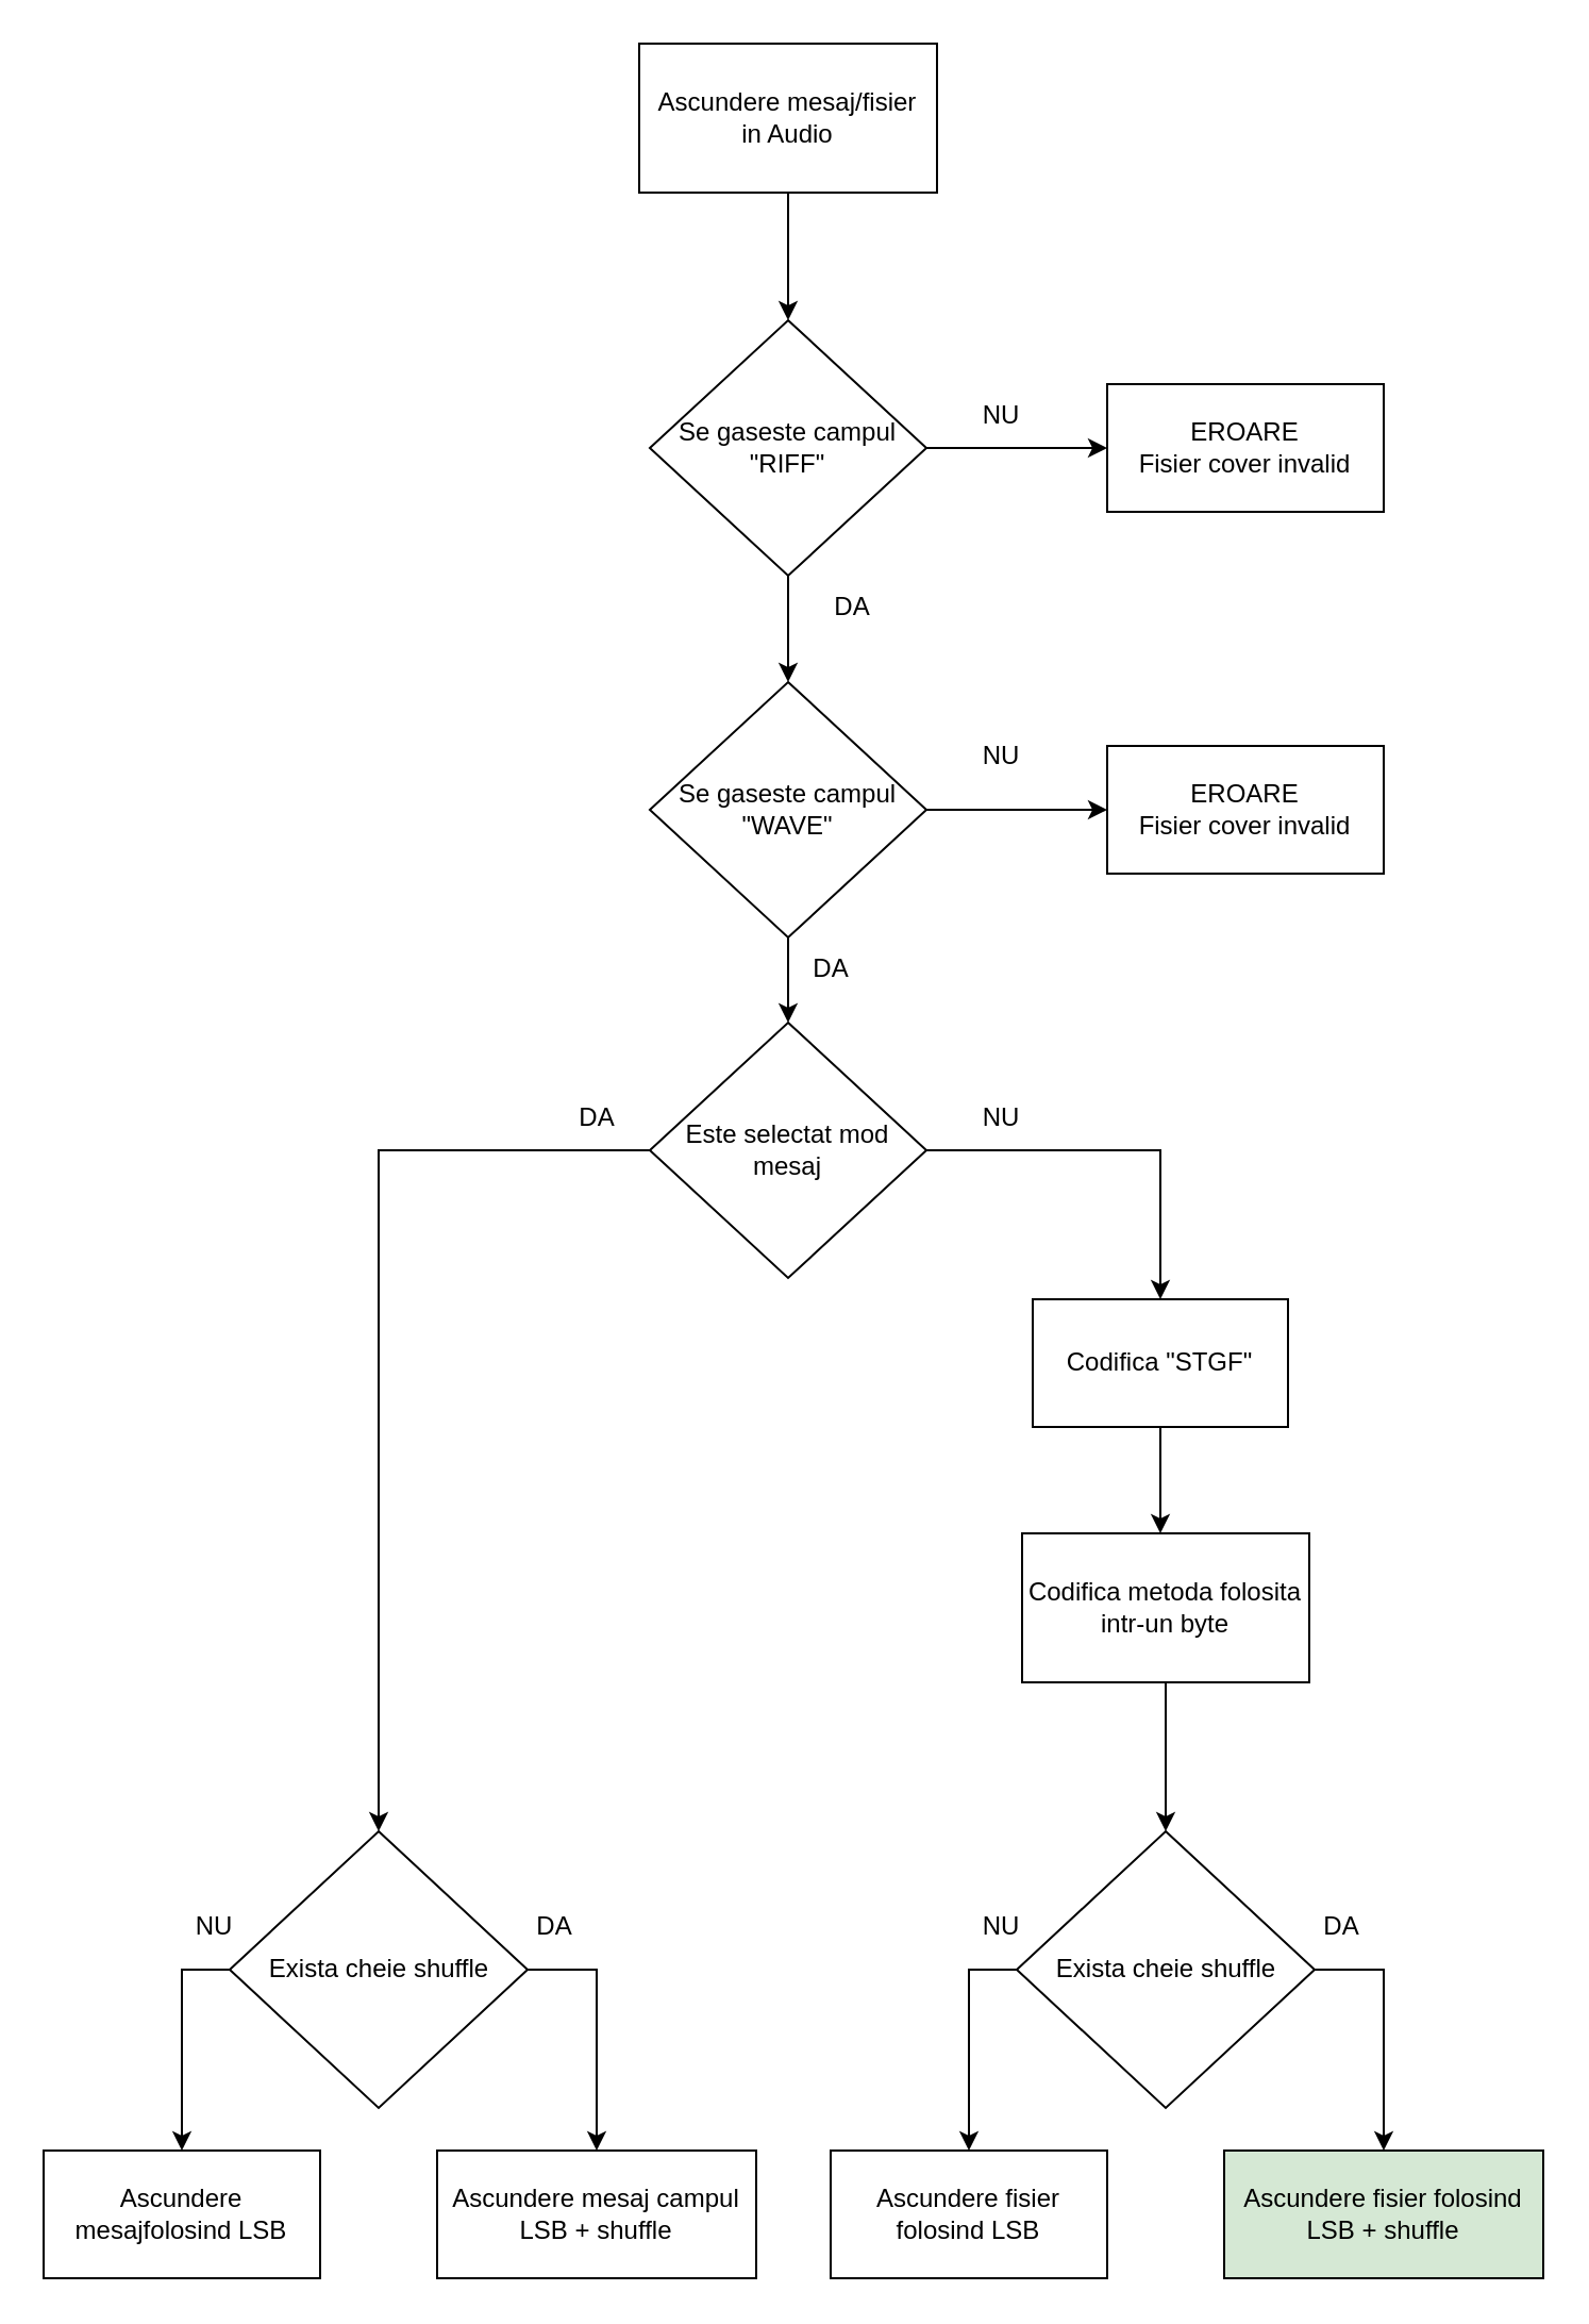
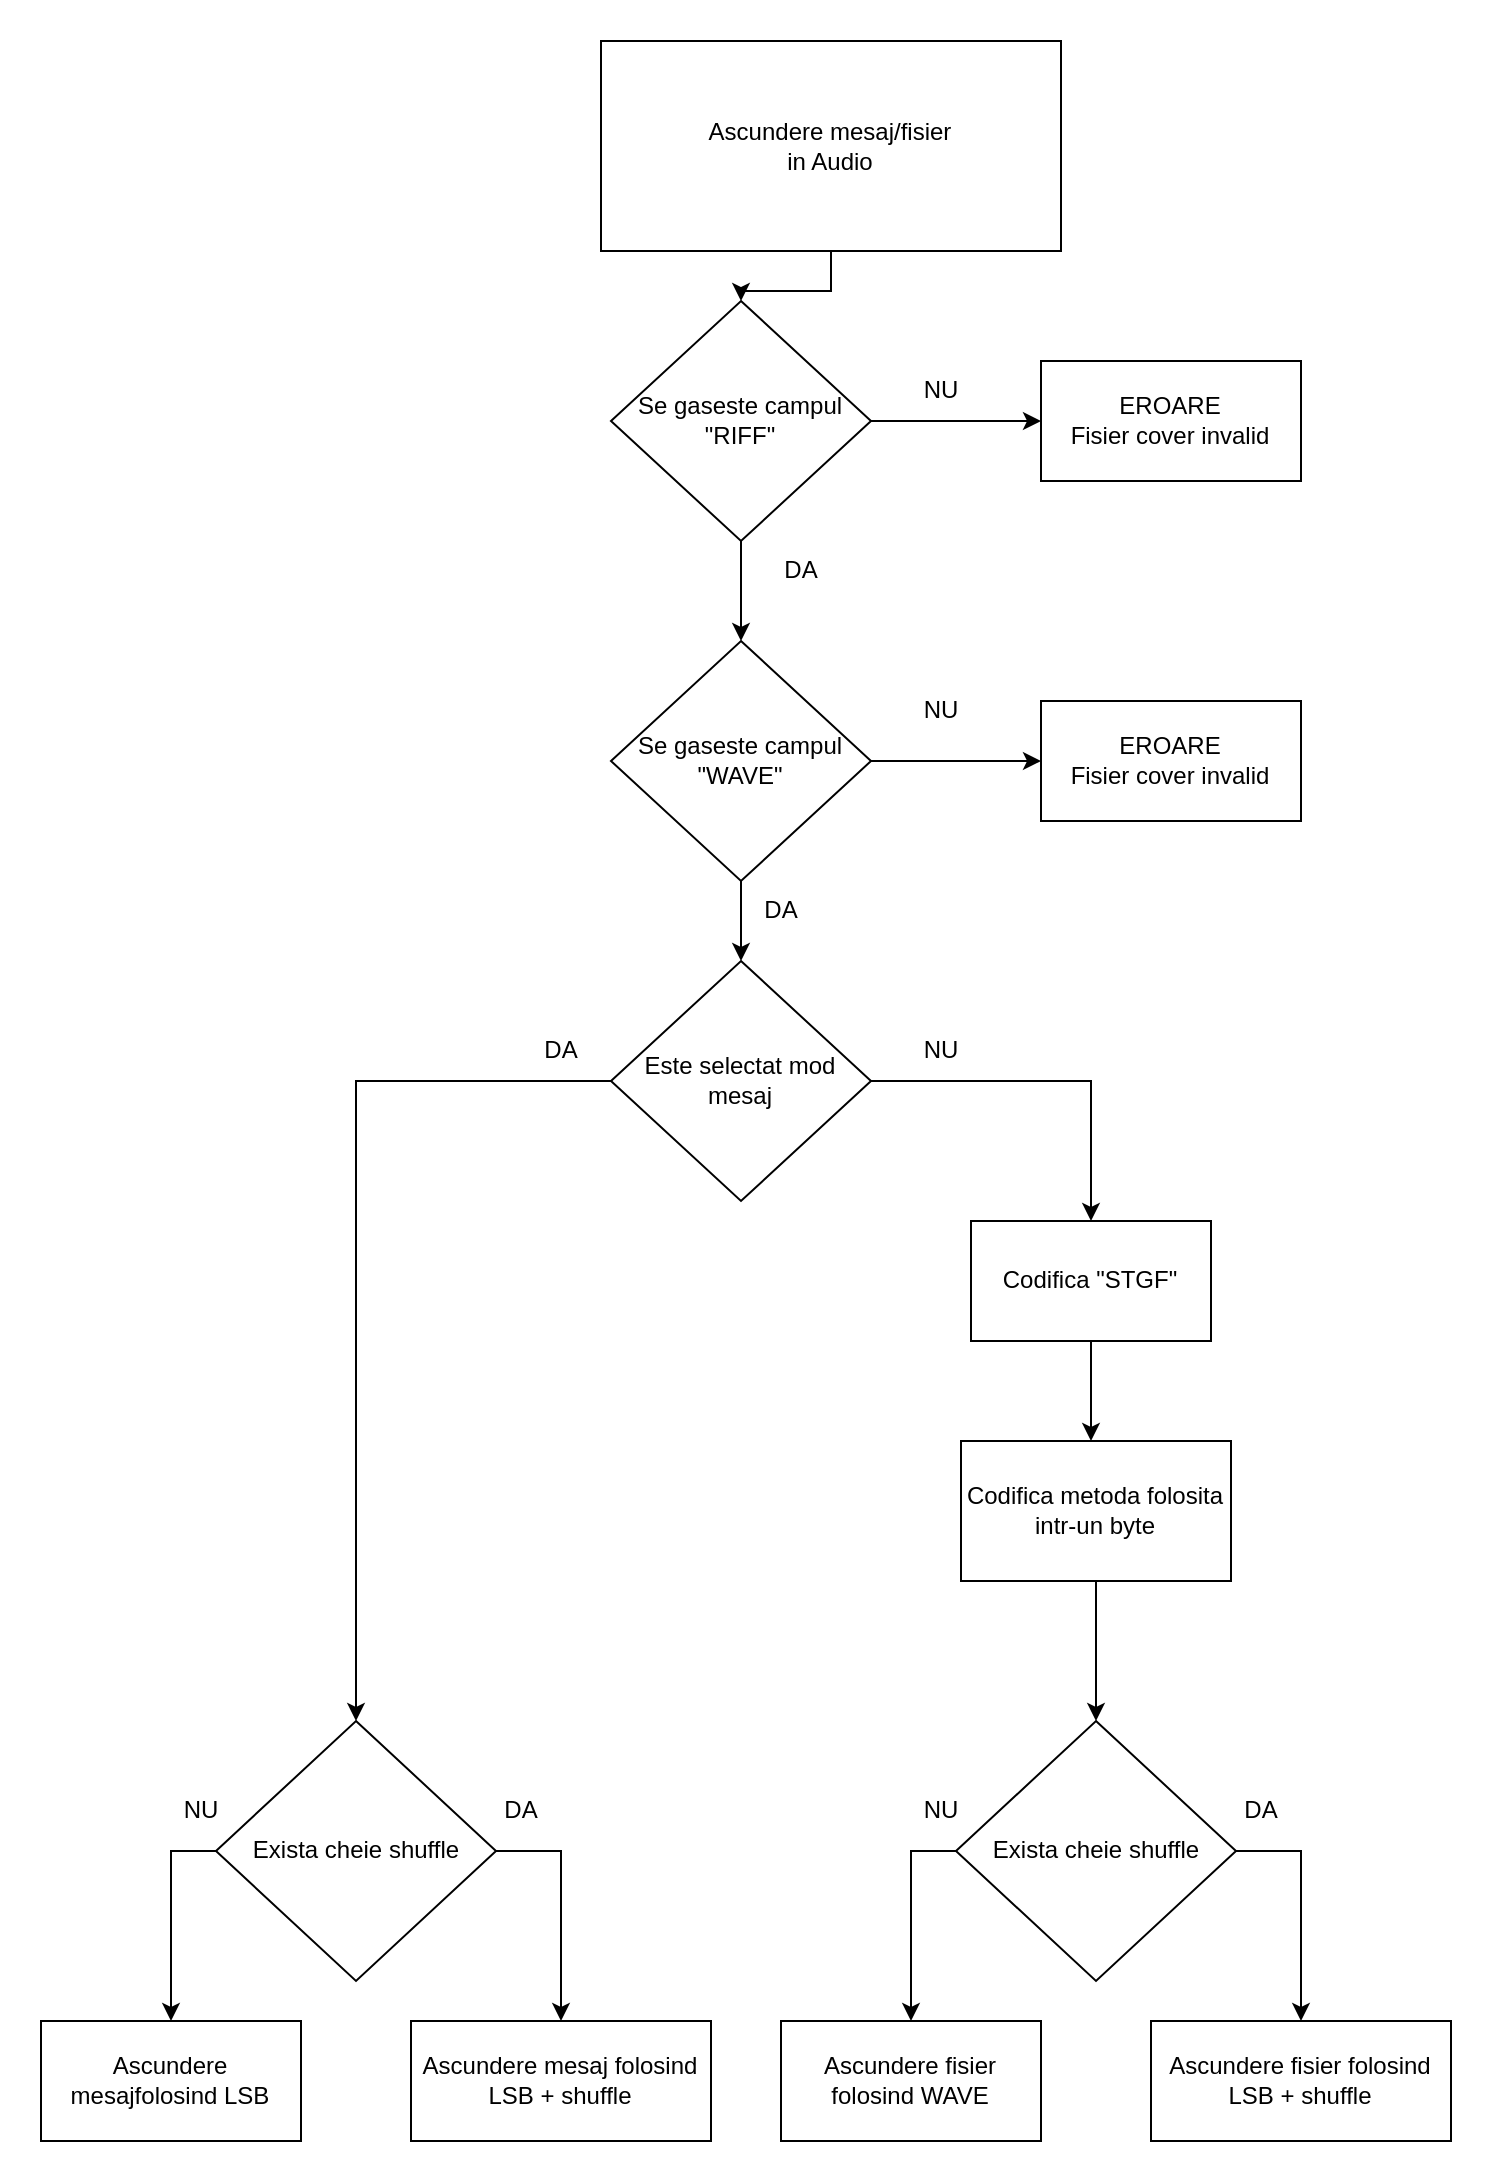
  <mxCell id="0" />
  <mxCell id="1" parent="0" />
  <mxCell id="2" style="edgeStyle=orthogonalEdgeStyle;rounded=0;orthogonalLoop=1;jettySize=auto;html=1;exitX=0.5;exitY=1;exitDx=0;exitDy=0;entryX=0.5;entryY=0;entryDx=0;entryDy=0;strokeColor=light-dark(#000000,#3333FF);" edge="1" parent="1" source="3" target="6"><mxGeometry relative="1" as="geometry" /></mxCell>
- <mxCell id="3" value="Ascundere mesaj/fisier&lt;div&gt;in Audio&lt;/div&gt;" style="rounded=0;whiteSpace=wrap;html=1;" vertex="1" parent="1"><mxGeometry x="300" y="20" width="140" height="70" as="geometry" /></mxCell>
+ <mxCell id="3" value="Ascundere mesaj/fisier&lt;div&gt;in Audio&lt;/div&gt;" style="rounded=0;whiteSpace=wrap;html=1;" vertex="1" parent="1"><mxGeometry x="300" y="20" width="230" height="105" as="geometry" /></mxCell>
  <mxCell id="4" style="edgeStyle=orthogonalEdgeStyle;rounded=0;orthogonalLoop=1;jettySize=auto;html=1;exitX=1;exitY=0.5;exitDx=0;exitDy=0;strokeColor=light-dark(#000000,#3333FF);" edge="1" parent="1" source="6"><mxGeometry relative="1" as="geometry"><mxPoint x="520" y="210" as="targetPoint" /></mxGeometry></mxCell>
  <mxCell id="5" style="edgeStyle=orthogonalEdgeStyle;rounded=0;orthogonalLoop=1;jettySize=auto;html=1;exitX=0.5;exitY=1;exitDx=0;exitDy=0;entryX=0.5;entryY=0;entryDx=0;entryDy=0;strokeColor=light-dark(#000000,#3333FF);" edge="1" parent="1" source="6" target="11"><mxGeometry relative="1" as="geometry" /></mxCell>
  <mxCell id="6" value="Se gaseste campul &quot;RIFF&quot;" style="rhombus;whiteSpace=wrap;html=1;" vertex="1" parent="1"><mxGeometry x="305" y="150" width="130" height="120" as="geometry" /></mxCell>
  <mxCell id="7" value="&lt;font style=&quot;color: light-dark(rgb(0, 0, 0), rgb(153, 153, 255));&quot;&gt;NU&lt;/font&gt;" style="text;html=1;align=center;verticalAlign=middle;resizable=0;points=[];autosize=1;strokeColor=none;fillColor=none;" vertex="1" parent="1"><mxGeometry x="450" y="180" width="40" height="30" as="geometry" /></mxCell>
  <mxCell id="8" value="EROARE&lt;br&gt;Fisier cover invalid" style="rounded=0;whiteSpace=wrap;html=1;" vertex="1" parent="1"><mxGeometry x="520" y="180" width="130" height="60" as="geometry" /></mxCell>
  <mxCell id="9" style="edgeStyle=orthogonalEdgeStyle;rounded=0;orthogonalLoop=1;jettySize=auto;html=1;exitX=1;exitY=0.5;exitDx=0;exitDy=0;entryX=0;entryY=0.5;entryDx=0;entryDy=0;strokeColor=light-dark(#000000,#3333FF);" edge="1" parent="1" source="11" target="13"><mxGeometry relative="1" as="geometry" /></mxCell>
  <mxCell id="10" style="edgeStyle=orthogonalEdgeStyle;rounded=0;orthogonalLoop=1;jettySize=auto;html=1;exitX=0.5;exitY=1;exitDx=0;exitDy=0;entryX=0.5;entryY=0;entryDx=0;entryDy=0;strokeColor=light-dark(#000000,#3333FF);" edge="1" parent="1" source="11" target="17"><mxGeometry relative="1" as="geometry" /></mxCell>
  <mxCell id="11" value="Se gaseste campul &quot;WAVE&quot;" style="rhombus;whiteSpace=wrap;html=1;" vertex="1" parent="1"><mxGeometry x="305" y="320" width="130" height="120" as="geometry" /></mxCell>
  <mxCell id="12" value="&lt;font style=&quot;color: light-dark(rgb(0, 0, 0), rgb(153, 153, 255));&quot;&gt;DA&lt;/font&gt;" style="text;html=1;align=center;verticalAlign=middle;resizable=0;points=[];autosize=1;strokeColor=none;fillColor=none;" vertex="1" parent="1"><mxGeometry x="380" y="270" width="40" height="30" as="geometry" /></mxCell>
  <mxCell id="13" value="EROARE&lt;br&gt;Fisier cover invalid" style="rounded=0;whiteSpace=wrap;html=1;" vertex="1" parent="1"><mxGeometry x="520" y="350" width="130" height="60" as="geometry" /></mxCell>
  <mxCell id="14" value="&lt;font style=&quot;color: light-dark(rgb(0, 0, 0), rgb(153, 153, 255));&quot;&gt;NU&lt;/font&gt;" style="text;html=1;align=center;verticalAlign=middle;resizable=0;points=[];autosize=1;strokeColor=none;fillColor=none;" vertex="1" parent="1"><mxGeometry x="450" y="340" width="40" height="30" as="geometry" /></mxCell>
  <mxCell id="15" style="edgeStyle=orthogonalEdgeStyle;rounded=0;orthogonalLoop=1;jettySize=auto;html=1;exitX=0;exitY=0.5;exitDx=0;exitDy=0;strokeColor=light-dark(#000000,#3333FF);" edge="1" parent="1" source="17" target="34"><mxGeometry relative="1" as="geometry"><mxPoint x="190" y="540" as="targetPoint" /></mxGeometry></mxCell>
  <mxCell id="16" style="edgeStyle=orthogonalEdgeStyle;rounded=0;orthogonalLoop=1;jettySize=auto;html=1;exitX=1;exitY=0.5;exitDx=0;exitDy=0;entryX=0.5;entryY=0;entryDx=0;entryDy=0;strokeColor=light-dark(#000000,#3333FF);" edge="1" parent="1" source="17" target="22"><mxGeometry relative="1" as="geometry"><mxPoint x="530" y="540" as="targetPoint" /></mxGeometry></mxCell>
  <mxCell id="17" value="Este selectat mod mesaj" style="rhombus;whiteSpace=wrap;html=1;" vertex="1" parent="1"><mxGeometry x="305" y="480" width="130" height="120" as="geometry" /></mxCell>
  <mxCell id="18" value="&lt;font style=&quot;color: light-dark(rgb(0, 0, 0), rgb(153, 153, 255));&quot;&gt;DA&lt;/font&gt;" style="text;html=1;align=center;verticalAlign=middle;resizable=0;points=[];autosize=1;strokeColor=none;fillColor=none;" vertex="1" parent="1"><mxGeometry x="370" y="440" width="40" height="30" as="geometry" /></mxCell>
  <mxCell id="19" value="&lt;font style=&quot;color: light-dark(rgb(0, 0, 0), rgb(153, 153, 255));&quot;&gt;DA&lt;/font&gt;" style="text;html=1;align=center;verticalAlign=middle;resizable=0;points=[];autosize=1;strokeColor=none;fillColor=none;" vertex="1" parent="1"><mxGeometry x="260" y="510" width="40" height="30" as="geometry" /></mxCell>
  <mxCell id="20" value="&lt;font style=&quot;color: light-dark(rgb(0, 0, 0), rgb(153, 153, 255));&quot;&gt;NU&lt;/font&gt;" style="text;html=1;align=center;verticalAlign=middle;resizable=0;points=[];autosize=1;strokeColor=none;fillColor=none;" vertex="1" parent="1"><mxGeometry x="450" y="510" width="40" height="30" as="geometry" /></mxCell>
  <mxCell id="21" style="edgeStyle=orthogonalEdgeStyle;rounded=0;orthogonalLoop=1;jettySize=auto;html=1;exitX=0.5;exitY=1;exitDx=0;exitDy=0;entryX=0.5;entryY=0;entryDx=0;entryDy=0;strokeColor=light-dark(#000000,#3333FF);" edge="1" parent="1" source="22"><mxGeometry relative="1" as="geometry"><mxPoint x="545" y="720" as="targetPoint" /></mxGeometry></mxCell>
  <mxCell id="22" value="Codifica &quot;STGF&quot;" style="rounded=0;whiteSpace=wrap;html=1;" vertex="1" parent="1"><mxGeometry x="485" y="610" width="120" height="60" as="geometry" /></mxCell>
  <mxCell id="23" style="edgeStyle=orthogonalEdgeStyle;rounded=0;orthogonalLoop=1;jettySize=auto;html=1;exitX=0.5;exitY=1;exitDx=0;exitDy=0;entryX=0.5;entryY=0;entryDx=0;entryDy=0;strokeColor=light-dark(#000000,#3333FF);" edge="1" parent="1" source="24" target="27"><mxGeometry relative="1" as="geometry" /></mxCell>
  <mxCell id="24" value="Codifica metoda folosita intr-un byte" style="rounded=0;whiteSpace=wrap;html=1;" vertex="1" parent="1"><mxGeometry x="480" y="720" width="135" height="70" as="geometry" /></mxCell>
  <mxCell id="25" style="edgeStyle=orthogonalEdgeStyle;rounded=0;orthogonalLoop=1;jettySize=auto;html=1;exitX=1;exitY=0.5;exitDx=0;exitDy=0;entryX=0.5;entryY=0;entryDx=0;entryDy=0;strokeColor=light-dark(#000000,#3333FF);" edge="1" parent="1" source="27" target="31"><mxGeometry relative="1" as="geometry"><mxPoint x="680" y="915" as="targetPoint" /></mxGeometry></mxCell>
  <mxCell id="26" style="edgeStyle=orthogonalEdgeStyle;rounded=0;orthogonalLoop=1;jettySize=auto;html=1;exitX=0;exitY=0.5;exitDx=0;exitDy=0;entryX=0.5;entryY=0;entryDx=0;entryDy=0;strokeColor=light-dark(#000000,#3333FF);" edge="1" parent="1" source="27" target="30"><mxGeometry relative="1" as="geometry"><mxPoint x="440" y="915" as="targetPoint" /></mxGeometry></mxCell>
  <mxCell id="27" value="Exista cheie shuffle" style="rhombus;whiteSpace=wrap;html=1;" vertex="1" parent="1"><mxGeometry x="477.5" y="860" width="140" height="130" as="geometry" /></mxCell>
  <mxCell id="28" value="&lt;font style=&quot;color: light-dark(rgb(0, 0, 0), rgb(153, 153, 255));&quot;&gt;DA&lt;/font&gt;" style="text;html=1;align=center;verticalAlign=middle;resizable=0;points=[];autosize=1;strokeColor=none;fillColor=none;" vertex="1" parent="1"><mxGeometry x="610" y="890" width="40" height="30" as="geometry" /></mxCell>
  <mxCell id="29" value="&lt;font style=&quot;color: light-dark(rgb(0, 0, 0), rgb(153, 153, 255));&quot;&gt;NU&lt;/font&gt;" style="text;html=1;align=center;verticalAlign=middle;resizable=0;points=[];autosize=1;strokeColor=none;fillColor=none;" vertex="1" parent="1"><mxGeometry x="450" y="890" width="40" height="30" as="geometry" /></mxCell>
- <mxCell id="30" value="Ascundere fisier folosind LSB" style="rounded=0;whiteSpace=wrap;html=1;" vertex="1" parent="1"><mxGeometry x="390" y="1010" width="130" height="60" as="geometry" /></mxCell>
- <mxCell id="31" value="Ascundere fisier folosind LSB + shuffle" style="rounded=0;whiteSpace=wrap;html=1;fillColor=#d5e8d4;" vertex="1" parent="1"><mxGeometry x="575" y="1010" width="150" height="60" as="geometry" /></mxCell>
+ <mxCell id="30" value="Ascundere fisier folosind WAVE" style="rounded=0;whiteSpace=wrap;html=1;" vertex="1" parent="1"><mxGeometry x="390" y="1010" width="130" height="60" as="geometry" /></mxCell>
+ <mxCell id="31" value="Ascundere fisier folosind LSB + shuffle" style="rounded=0;whiteSpace=wrap;html=1;" vertex="1" parent="1"><mxGeometry x="575" y="1010" width="150" height="60" as="geometry" /></mxCell>
  <mxCell id="32" style="edgeStyle=orthogonalEdgeStyle;rounded=0;orthogonalLoop=1;jettySize=auto;html=1;exitX=1;exitY=0.5;exitDx=0;exitDy=0;entryX=0.5;entryY=0;entryDx=0;entryDy=0;strokeColor=light-dark(#000000,#3333FF);" edge="1" parent="1" source="34" target="38"><mxGeometry relative="1" as="geometry"><mxPoint x="310" y="915" as="targetPoint" /></mxGeometry></mxCell>
  <mxCell id="33" style="edgeStyle=orthogonalEdgeStyle;rounded=0;orthogonalLoop=1;jettySize=auto;html=1;exitX=0;exitY=0.5;exitDx=0;exitDy=0;entryX=0.5;entryY=0;entryDx=0;entryDy=0;strokeColor=light-dark(#000000,#3333FF);" edge="1" parent="1" source="34" target="37"><mxGeometry relative="1" as="geometry"><mxPoint x="70" y="915" as="targetPoint" /></mxGeometry></mxCell>
  <mxCell id="34" value="Exista cheie shuffle" style="rhombus;whiteSpace=wrap;html=1;" vertex="1" parent="1"><mxGeometry x="107.5" y="860" width="140" height="130" as="geometry" /></mxCell>
  <mxCell id="35" value="&lt;font style=&quot;color: light-dark(rgb(0, 0, 0), rgb(153, 153, 255));&quot;&gt;DA&lt;/font&gt;" style="text;html=1;align=center;verticalAlign=middle;resizable=0;points=[];autosize=1;strokeColor=none;fillColor=none;" vertex="1" parent="1"><mxGeometry x="240" y="890" width="40" height="30" as="geometry" /></mxCell>
  <mxCell id="36" value="&lt;font style=&quot;color: light-dark(rgb(0, 0, 0), rgb(153, 153, 255));&quot;&gt;NU&lt;/font&gt;" style="text;html=1;align=center;verticalAlign=middle;resizable=0;points=[];autosize=1;strokeColor=none;fillColor=none;" vertex="1" parent="1"><mxGeometry x="80" y="890" width="40" height="30" as="geometry" /></mxCell>
  <mxCell id="37" value="Ascundere mesajfolosind LSB" style="rounded=0;whiteSpace=wrap;html=1;" vertex="1" parent="1"><mxGeometry x="20" y="1010" width="130" height="60" as="geometry" /></mxCell>
- <mxCell id="38" value="Ascundere mesaj campul LSB + shuffle" style="rounded=0;whiteSpace=wrap;html=1;" vertex="1" parent="1"><mxGeometry x="205" y="1010" width="150" height="60" as="geometry" /></mxCell>
+ <mxCell id="38" value="Ascundere mesaj folosind LSB + shuffle" style="rounded=0;whiteSpace=wrap;html=1;" vertex="1" parent="1"><mxGeometry x="205" y="1010" width="150" height="60" as="geometry" /></mxCell>
